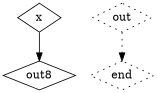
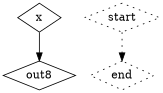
  digraph {
    compound=true
    splines=spline
    node [mlir_op="handshake.func" shape=diamond style=solid]
    edge [arrowhead=normal arrowtail=none dir=both]
    n1 [label=x]
    n2 [label=out8]
-   n3 [label=out style=dotted]
+   n3 [label=start style=dotted]
    n4 [label=end style=dotted]
    n1 -> n2 [from=x from_idx=0 style=solid to=out0 to_idx=0]
    n3 -> n4 [from=start from_idx=1 style=dotted to=end to_idx=1]
  }
